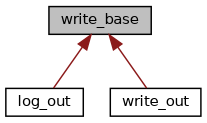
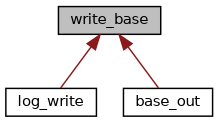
  digraph {
    node [color=black fillcolor=white fontname=Helvetica fontsize=10 shape=record style=filled]
    edge [color=firebrick4 dir=back fontname=Helvetica fontsize=10 labelfontname=Helvetica labelfontsize=10 style=solid]
    n1 [fillcolor=grey75 fontcolor=black height=0.2 label=write_base width=0.4]
-   n2 [height=0.2 label=log_out width=0.4]
-   n3 [height=0.2 label=write_out width=0.4]
+   n2 [height=0.2 label=log_write width=0.4]
+   n3 [height=0.2 label=base_out width=0.4]
    n1 -> n2
    n1 -> n3
  }
